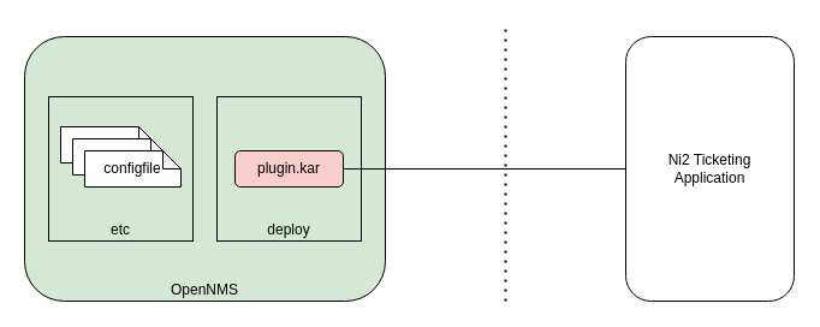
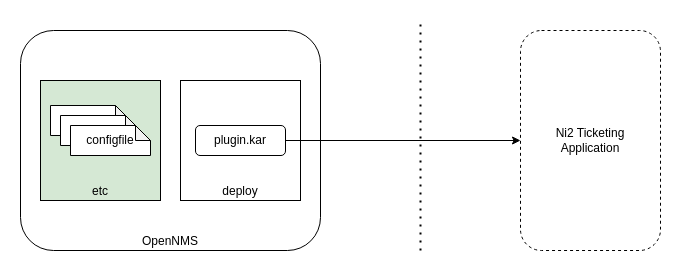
  <mxCell id="0" />
  <mxCell id="1" parent="0" />
- <mxCell id="2" value="Ni2 Ticketing&lt;div&gt;Application&lt;/div&gt;" style="rounded=1;whiteSpace=wrap;html=1;" vertex="1" parent="1"><mxGeometry x="520" y="30" width="140" height="220" as="geometry" /></mxCell>
- <mxCell id="3" value="OpenNMS" style="rounded=1;whiteSpace=wrap;html=1;verticalAlign=bottom;fillColor=#d5e8d4;" vertex="1" parent="1"><mxGeometry x="20" y="30" width="300" height="220" as="geometry" /></mxCell>
- <mxCell id="4" value="deploy" style="whiteSpace=wrap;html=1;aspect=fixed;verticalAlign=bottom;fillColor=#d5e8d4;" vertex="1" parent="1"><mxGeometry x="180" y="80" width="120" height="120" as="geometry" /></mxCell>
+ <mxCell id="2" value="Ni2 Ticketing&lt;div&gt;Application&lt;/div&gt;" style="rounded=1;whiteSpace=wrap;html=1;dashed=1;" vertex="1" parent="1"><mxGeometry x="520" y="30" width="140" height="220" as="geometry" /></mxCell>
+ <mxCell id="3" value="OpenNMS" style="rounded=1;whiteSpace=wrap;html=1;verticalAlign=bottom;" vertex="1" parent="1"><mxGeometry x="20" y="30" width="300" height="220" as="geometry" /></mxCell>
+ <mxCell id="4" value="deploy" style="whiteSpace=wrap;html=1;aspect=fixed;verticalAlign=bottom;" vertex="1" parent="1"><mxGeometry x="180" y="80" width="120" height="120" as="geometry" /></mxCell>
  <mxCell id="5" value="etc" style="whiteSpace=wrap;html=1;aspect=fixed;verticalAlign=bottom;fillColor=#d5e8d4;" vertex="1" parent="1"><mxGeometry x="40" y="80" width="120" height="120" as="geometry" /></mxCell>
- <mxCell id="6" style="edgeStyle=orthogonalEdgeStyle;rounded=0;orthogonalLoop=1;jettySize=auto;html=1;entryX=0;entryY=0.5;entryDx=0;entryDy=0;endArrow=none;" edge="1" parent="1" source="7" target="2"><mxGeometry relative="1" as="geometry" /></mxCell>
- <mxCell id="7" value="plugin.kar" style="rounded=1;whiteSpace=wrap;html=1;fillColor=#f8cecc;" vertex="1" parent="1"><mxGeometry x="195" y="125" width="90" height="30" as="geometry" /></mxCell>
+ <mxCell id="6" style="edgeStyle=orthogonalEdgeStyle;rounded=0;orthogonalLoop=1;jettySize=auto;html=1;entryX=0;entryY=0.5;entryDx=0;entryDy=0;" edge="1" parent="1" source="7" target="2"><mxGeometry relative="1" as="geometry" /></mxCell>
+ <mxCell id="7" value="plugin.kar" style="rounded=1;whiteSpace=wrap;html=1;" vertex="1" parent="1"><mxGeometry x="195" y="125" width="90" height="30" as="geometry" /></mxCell>
  <mxCell id="8" value="configfile" style="shape=note;whiteSpace=wrap;html=1;backgroundOutline=1;darkOpacity=0.05;size=15;" vertex="1" parent="1"><mxGeometry x="50" y="105" width="80" height="30" as="geometry" /></mxCell>
  <mxCell id="9" value="configfile" style="shape=note;whiteSpace=wrap;html=1;backgroundOutline=1;darkOpacity=0.05;size=15;" vertex="1" parent="1"><mxGeometry x="60" y="115" width="80" height="30" as="geometry" /></mxCell>
  <mxCell id="10" value="configfile" style="shape=note;whiteSpace=wrap;html=1;backgroundOutline=1;darkOpacity=0.05;size=15;" vertex="1" parent="1"><mxGeometry x="70" y="125" width="80" height="30" as="geometry" /></mxCell>
  <mxCell id="11" value="" style="endArrow=none;dashed=1;html=1;dashPattern=1 3;strokeWidth=2;rounded=0;" edge="1" parent="1"><mxGeometry width="50" height="50" relative="1" as="geometry"><mxPoint x="420" y="250" as="sourcePoint" /><mxPoint x="420" y="20" as="targetPoint" /></mxGeometry></mxCell>
